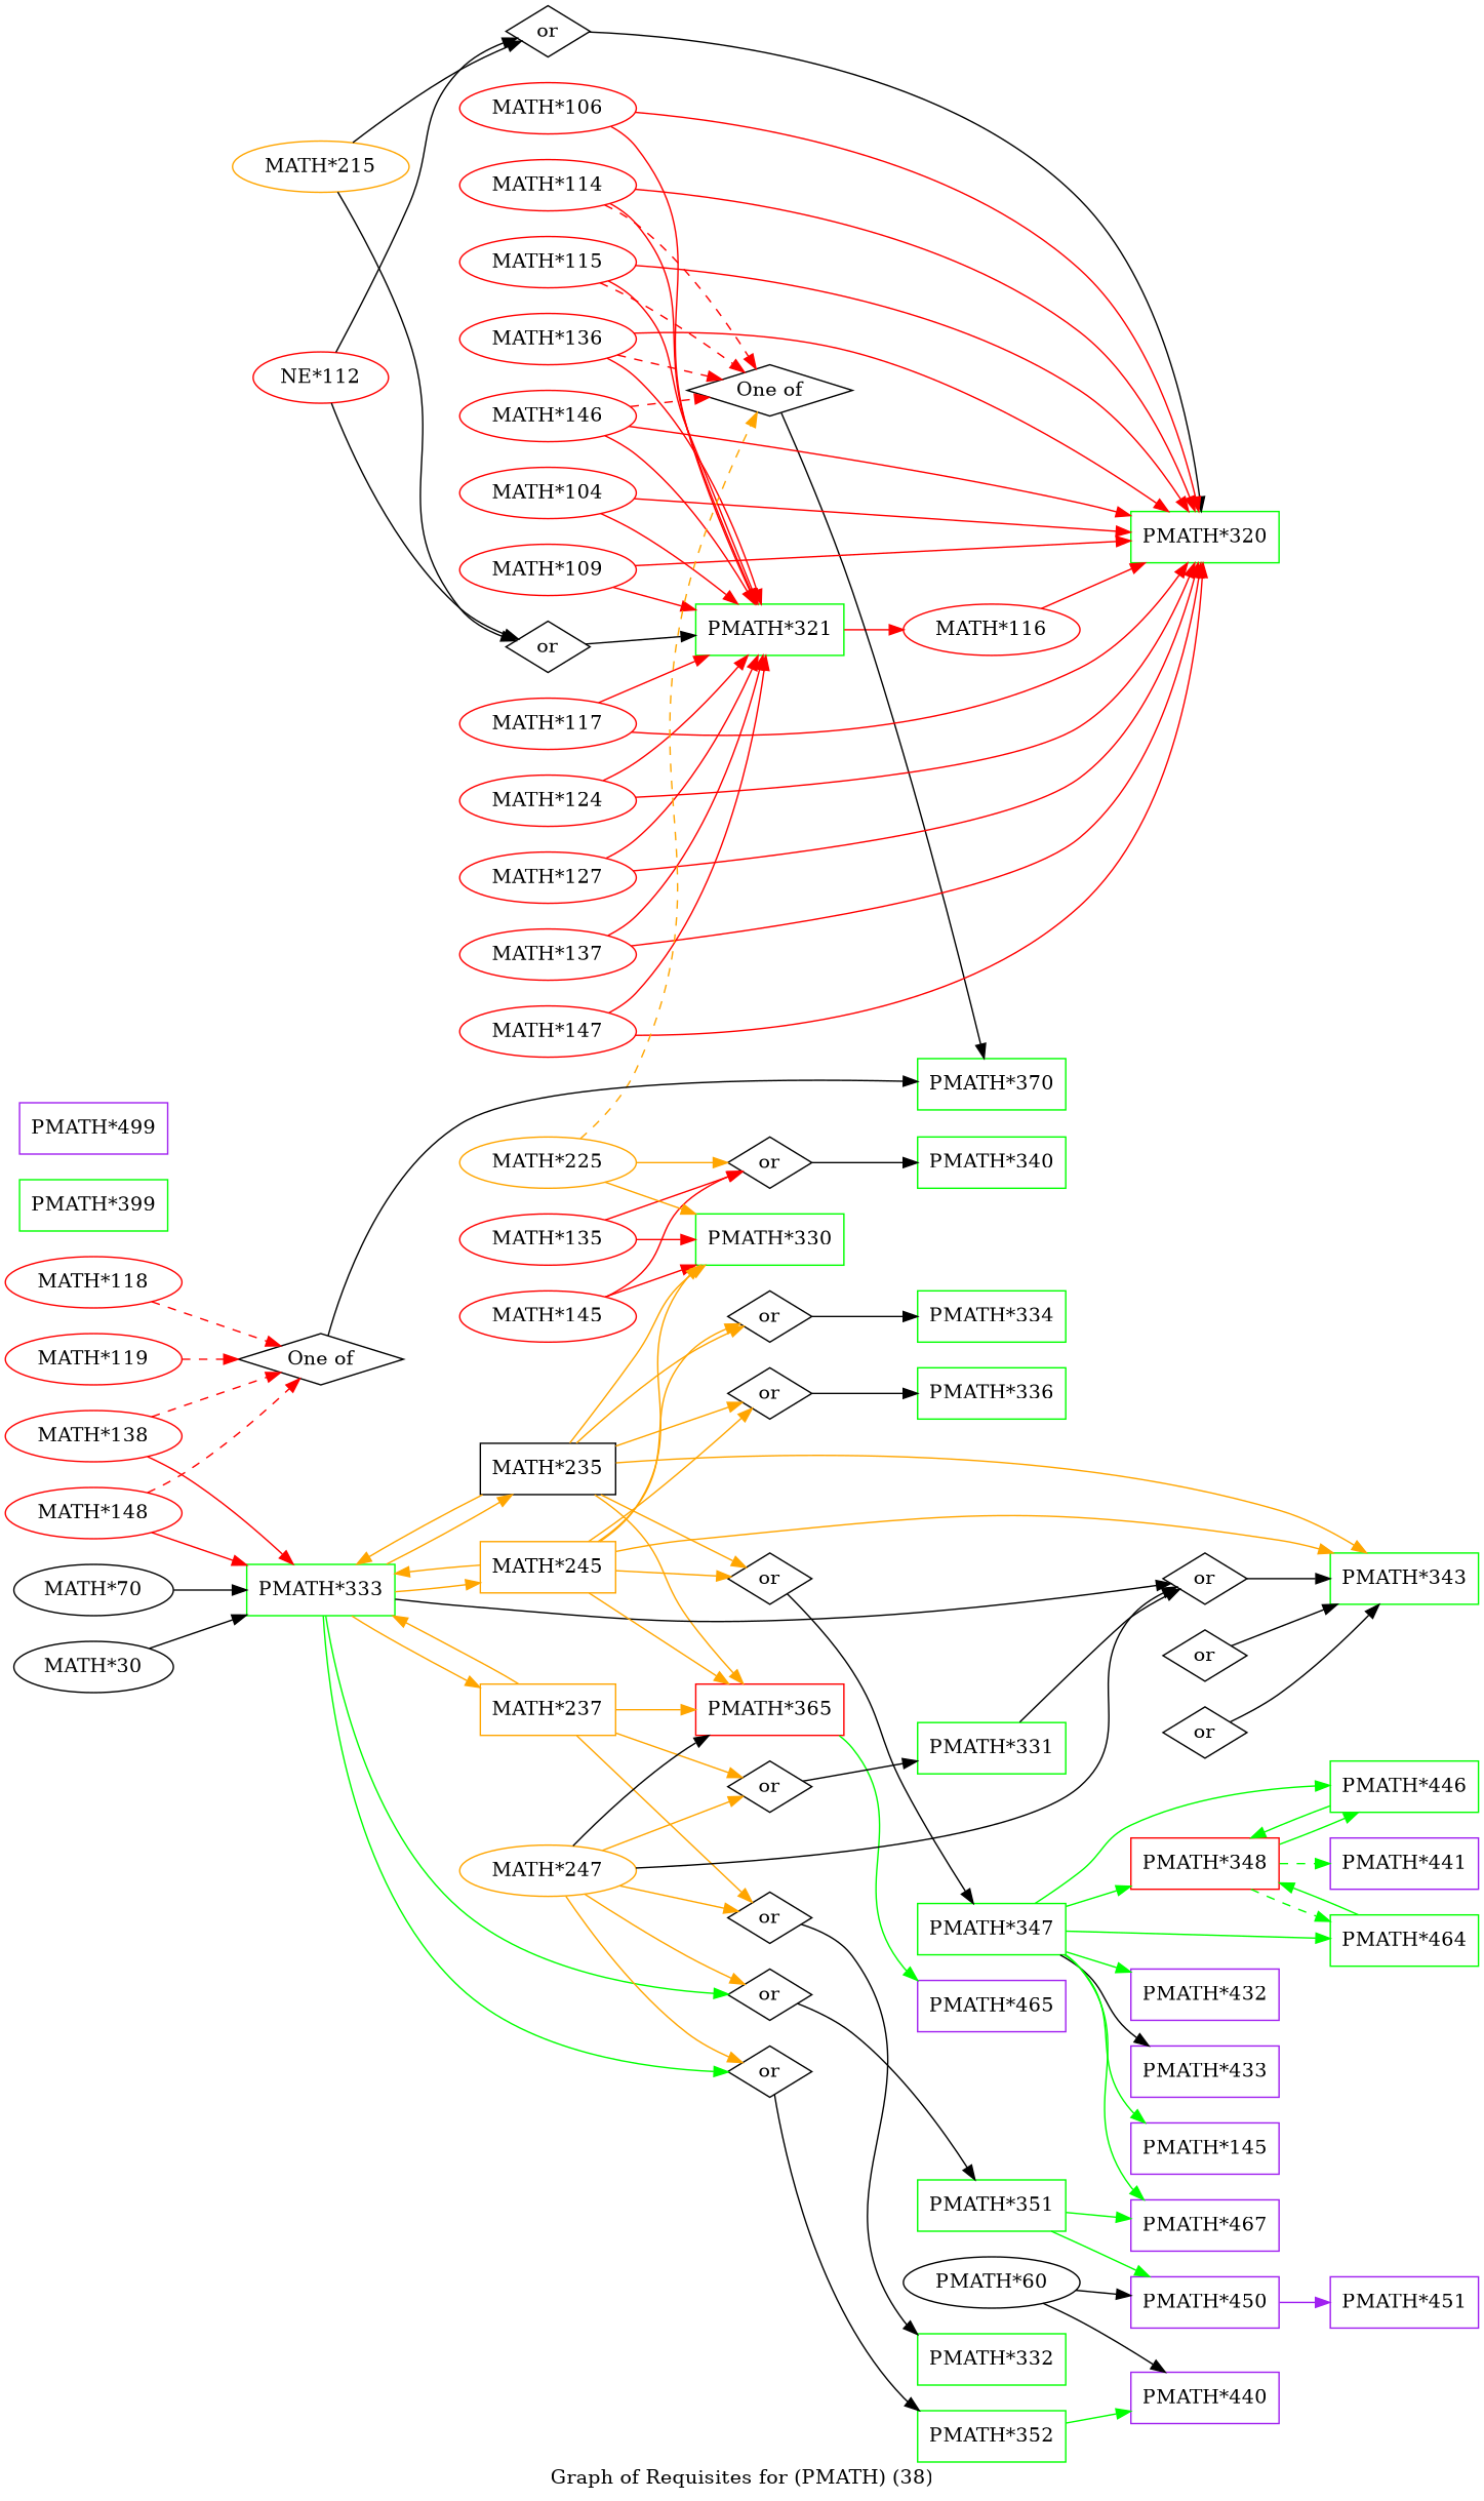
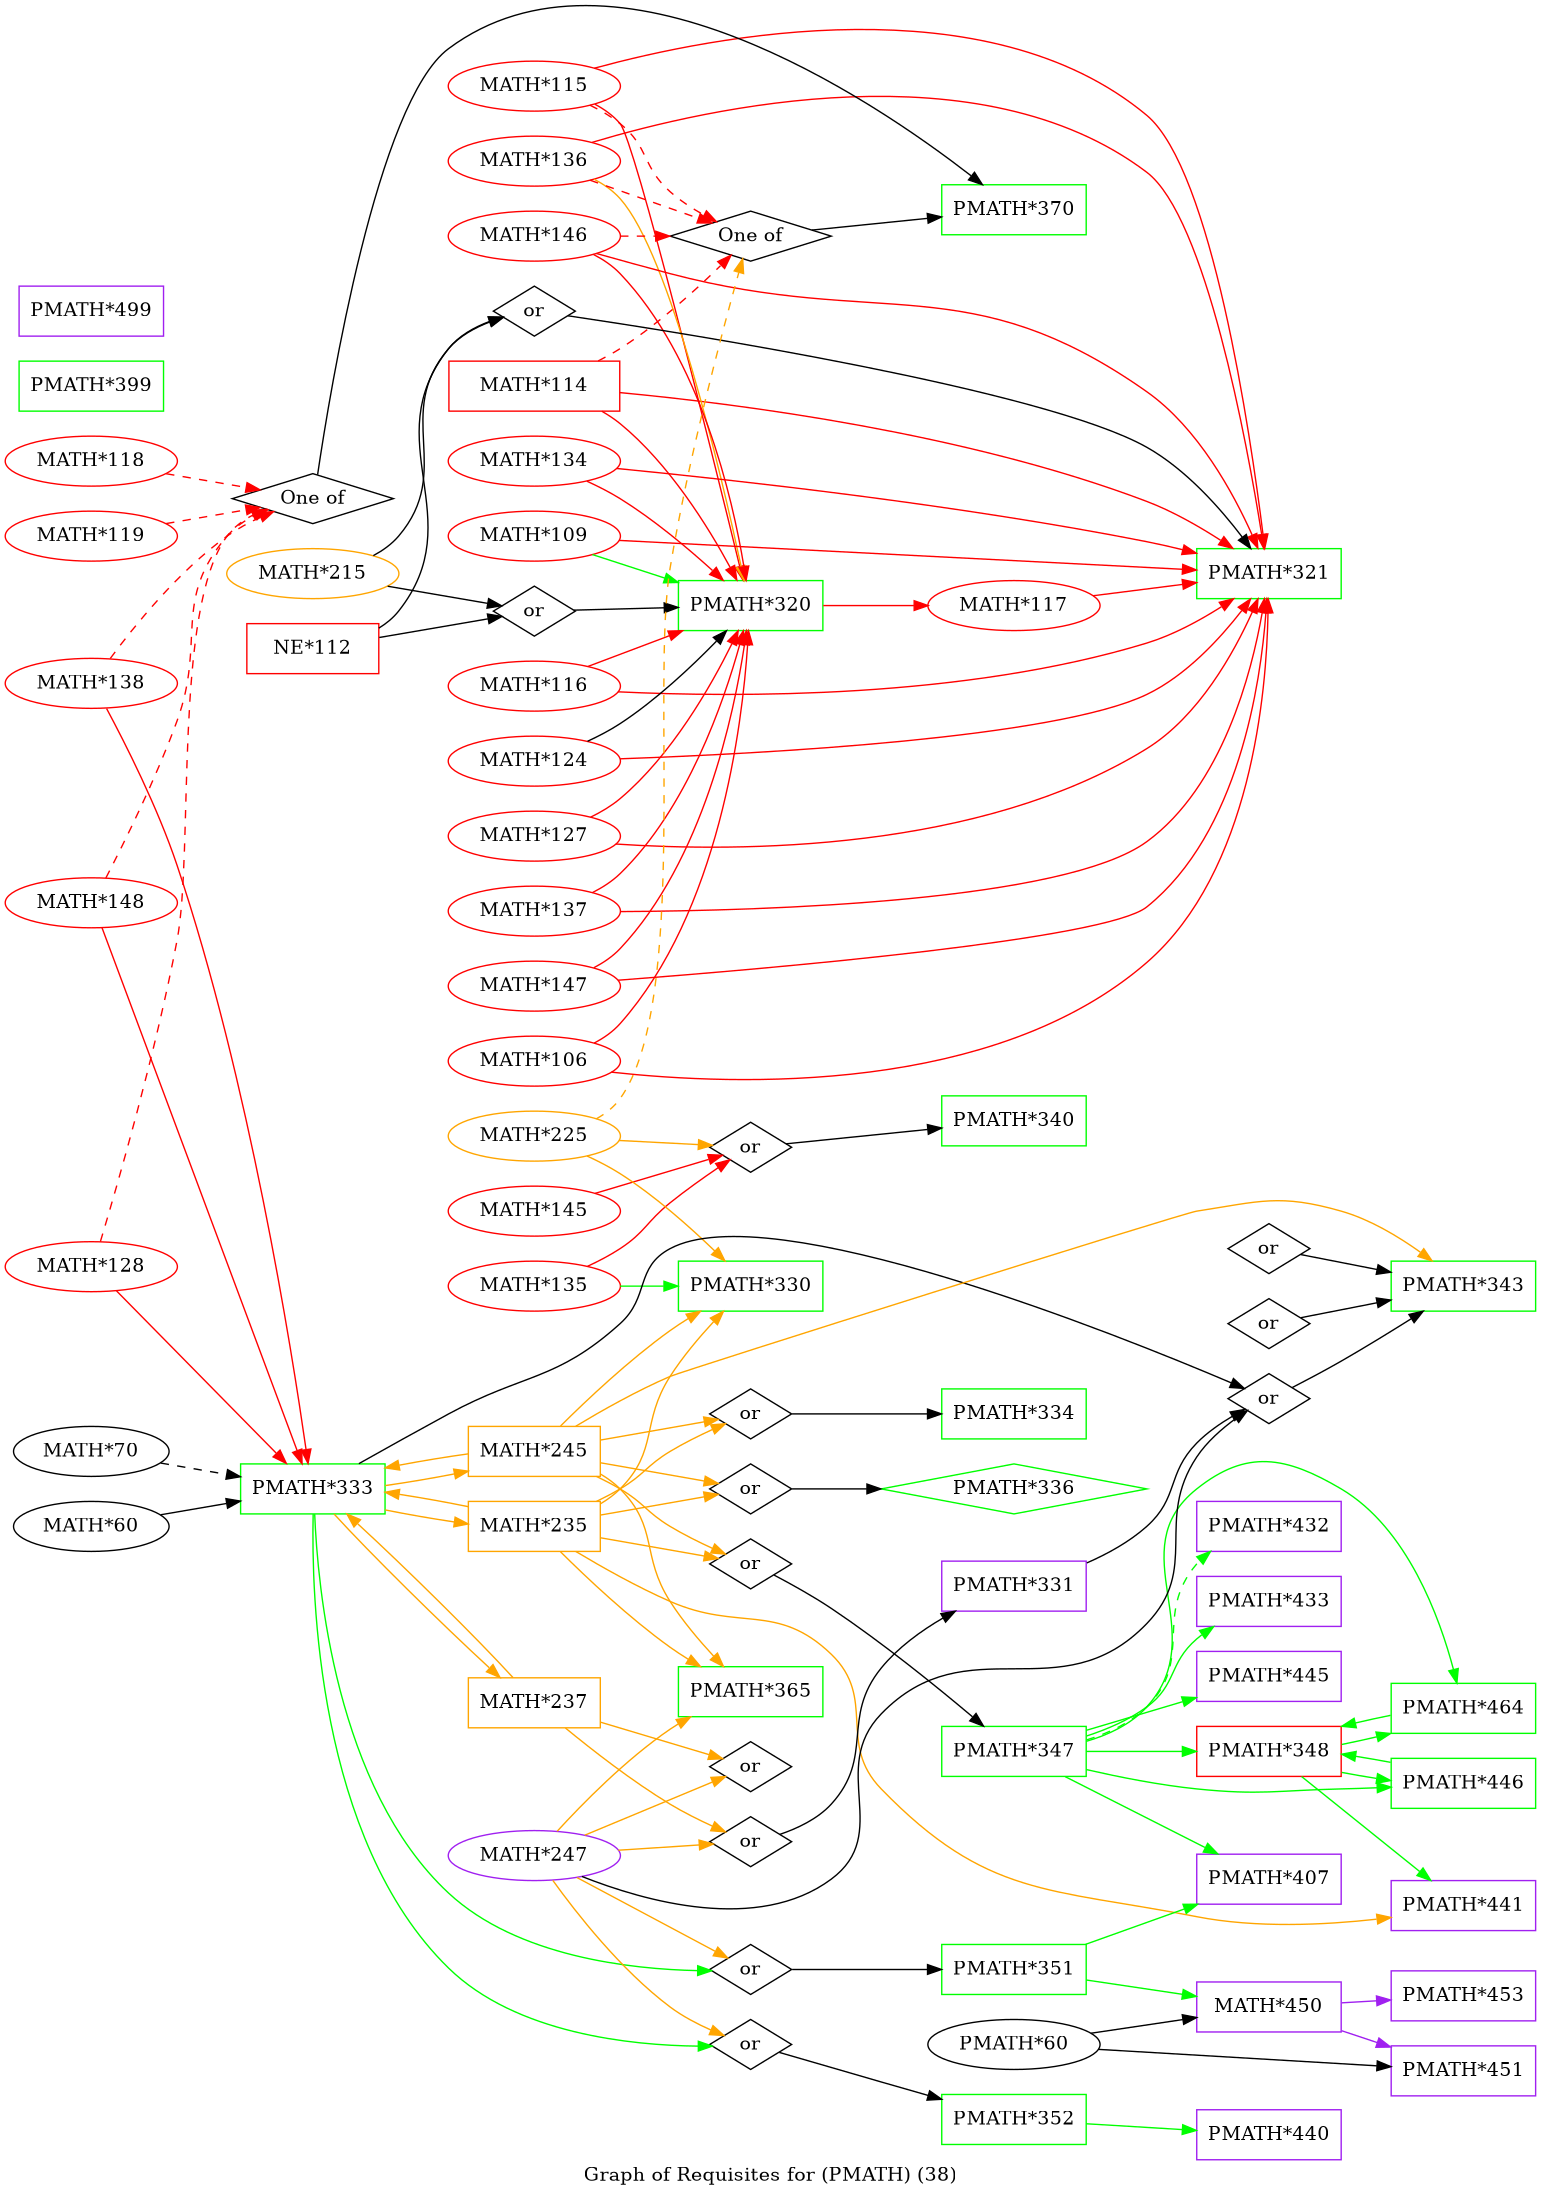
  strict digraph {
    label="Graph of Requisites for (PMATH) (38)"
    rankdir=LR
    node [color=red shape=box]
    edge [color=red]
    "PMATH*320" [color=green height=0.5 width=1.4444]
    n2 [height=0.5 label=or shape=diamond width=0.81703 color=""]
    "MATH*106" [height=0.5 width=1.7151 shape=""]
    "PMATH*321" [color=green height=0.5 width=1.4444]
-   "MATH*114" [height=0.5 width=1.7151 shape=""]
+   "MATH*114" [height=0.5 width=1.7151]
    n6 [height=0.5 label="One of" shape=diamond width=1.6085 color=""]
    "PMATH*370" [color=green height=0.5 width=1.4444]
    "MATH*115" [height=0.5 width=1.7151 shape=""]
    "MATH*136" [height=0.5 width=1.7151 shape=""]
    "MATH*146" [height=0.5 width=1.7151 shape=""]
    "MATH*215" [color=orange height=0.5 width=1.7151 shape=""]
    n12 [height=0.5 label=or shape=diamond width=0.81703 color=""]
-   "NE*112" [height=0.5 width=1.3179 shape=""]
-   "MATH*104" [height=0.5 width=1.7151 shape=""]
+   "NE*112" [height=0.5 width=1.3179]
+   "MATH*104" [height=0.5 width=1.7151 label="MATH*134" shape=""]
    "MATH*109" [height=0.5 width=1.7151 shape=""]
    "MATH*116" [height=0.5 width=1.7151 shape=""]
    "MATH*117" [height=0.5 width=1.7151 shape=""]
    "MATH*124" [height=0.5 width=1.7151 shape=""]
    "MATH*127" [height=0.5 width=1.7151 shape=""]
    "MATH*137" [height=0.5 width=1.7151 shape=""]
    "MATH*147" [height=0.5 width=1.7151 shape=""]
    "PMATH*330" [color=green height=0.5 width=1.4444]
    "MATH*135" [height=0.5 width=1.7151 shape=""]
    n24 [height=0.5 label=or shape=diamond width=0.81703 color=""]
    "PMATH*340" [color=green height=0.5 width=1.4444]
    "MATH*145" [height=0.5 width=1.7151 shape=""]
    "MATH*225" [color=orange height=0.5 width=1.7151 shape=""]
-   "MATH*235" [color=black height=0.5 width=1.3194]
+   "MATH*235" [color=orange height=0.5 width=1.3194]
    "PMATH*333" [color=green height=0.5 width=1.4444]
    n30 [height=0.5 label=or shape=diamond width=0.81703 color=""]
    n31 [height=0.5 label=or shape=diamond width=0.81703 color=""]
    "PMATH*343" [color=green height=0.5 width=1.4444]
    n33 [height=0.5 label=or shape=diamond width=0.81703 color=""]
-   "PMATH*365" [height=0.5 width=1.4444]
+   "PMATH*365" [color=green height=0.5 width=1.4444]
    "MATH*245" [color=orange height=0.5 width=1.3194]
    n36 [height=0.5 label=or shape=diamond width=0.81703 color=""]
    "MATH*237" [color=orange height=0.5 width=1.3194]
    n38 [height=0.5 label=or shape=diamond width=0.81703 color=""]
    n39 [height=0.5 label=or shape=diamond width=0.81703 color=""]
    "PMATH*334" [color=green height=0.5 width=1.4444]
-   "PMATH*336" [color=green height=0.5 width=1.4444]
+   "PMATH*336" [color=green height=0.5 shape=diamond width=1.4444]
    "PMATH*347" [color=green height=0.5 width=1.4444]
-   "PMATH*465" [color=purple height=0.5 width=1.4444]
    n44 [height=0.5 label=or shape=diamond width=0.81703 color=""]
    n45 [height=0.5 label=or shape=diamond width=0.81703 color=""]
    "PMATH*351" [color=green height=0.5 width=1.4444]
    "PMATH*352" [color=green height=0.5 width=1.4444]
    "PMATH*348" [height=0.5 width=1.4444]
    "PMATH*432" [color=purple height=0.5 width=1.4444]
    "PMATH*433" [color=purple height=0.5 width=1.4444]
-   "PMATH*445" [color=purple height=0.5 width=1.4444 label="PMATH*145"]
+   "PMATH*445" [color=purple height=0.5 width=1.4444]
    "PMATH*446" [color=green height=0.5 width=1.4444]
    "PMATH*464" [color=green height=0.5 width=1.4444]
-   "PMATH*467" [color=purple height=0.5 width=1.4444]
-   "PMATH*331" [color=green height=0.5 width=1.4444]
-   "PMATH*332" [color=green height=0.5 width=1.4444]
-   "PMATH*450" [color=purple height=0.5 width=1.4444]
+   "PMATH*467" [color=purple height=0.5 width=1.4444 label="PMATH*407"]
+   "PMATH*331" [color=purple height=0.5 width=1.4444]
+   "PMATH*450" [color=purple height=0.5 width=1.4444 label="MATH*450"]
    "PMATH*440" [color=purple height=0.5 width=1.4444]
    "PMATH*441" [color=purple height=0.5 width=1.4444]
    "PMATH*451" [color=purple height=0.5 width=1.4444]
-   "MATH*247" [color=orange height=0.5 width=1.7151 shape=""]
+   "PMATH*453" [color=purple height=0.5 width=1.4444]
+   "MATH*247" [color=purple height=0.5 width=1.7151 shape=""]
+   "MATH*128" [height=0.5 width=1.7151 shape=""]
    n64 [height=0.5 label="One of" shape=diamond width=1.6085 color=""]
    "MATH*70" [height=0.5 width=1.5526 color="" shape=""]
    "MATH*138" [height=0.5 width=1.7151 shape=""]
-   "MATH*60" [height=0.5 width=1.5526 label="MATH*30" color="" shape=""]
+   "MATH*60" [height=0.5 width=1.5526 color="" shape=""]
    "MATH*148" [height=0.5 width=1.7151 shape=""]
    n69 [height=0.5 label=or shape=diamond width=0.81703 color=""]
    n70 [height=0.5 label=or shape=diamond width=0.81703 color=""]
    "MATH*118" [height=0.5 width=1.7151 shape=""]
    "MATH*119" [height=0.5 width=1.7151 shape=""]
    "PMATH*399" [color=green height=0.5 width=1.4444]
    "PMATH*60" [height=0.5 width=1.7151 color="" shape=""]
    "PMATH*499" [color=purple height=0.5 width=1.4444]
    n2 -> "PMATH*320" [color=""]
    "MATH*106" -> "PMATH*320"
    "MATH*106" -> "PMATH*321"
    "MATH*114" -> "PMATH*320"
    "MATH*114" -> "PMATH*321"
    "MATH*114" -> n6 [style=dashed]
    n6 -> "PMATH*370" [color=""]
    "MATH*115" -> "PMATH*320"
    "MATH*115" -> "PMATH*321"
    "MATH*115" -> n6 [style=dashed]
-   "MATH*136" -> "PMATH*320"
+   "MATH*136" -> "PMATH*320" [color=orange]
    "MATH*136" -> "PMATH*321"
    "MATH*136" -> n6 [style=dashed]
    "MATH*146" -> "PMATH*320"
    "MATH*146" -> "PMATH*321"
    "MATH*146" -> n6 [style=dashed]
    "MATH*215" -> n2 [color=""]
    "MATH*215" -> n12 [color=""]
    n12 -> "PMATH*321" [color=""]
    "NE*112" -> n2 [color=""]
    "NE*112" -> n12 [color=""]
    "MATH*104" -> "PMATH*320"
    "MATH*104" -> "PMATH*321"
-   "MATH*109" -> "PMATH*320"
+   "MATH*109" -> "PMATH*320" [color=green]
    "MATH*109" -> "PMATH*321"
    "MATH*116" -> "PMATH*320"
-   "PMATH*321" -> "MATH*116"
-   "MATH*117" -> "PMATH*320"
+   "MATH*116" -> "PMATH*321"
+   "PMATH*320" -> "MATH*117"
    "MATH*117" -> "PMATH*321"
-   "MATH*124" -> "PMATH*320"
+   "MATH*124" -> "PMATH*320" [color=black]
    "MATH*124" -> "PMATH*321"
    "MATH*127" -> "PMATH*320"
    "MATH*127" -> "PMATH*321"
    "MATH*137" -> "PMATH*320"
    "MATH*137" -> "PMATH*321"
    "MATH*147" -> "PMATH*320"
    "MATH*147" -> "PMATH*321"
-   "MATH*135" -> "PMATH*330"
+   "MATH*135" -> "PMATH*330" [color=green]
    "MATH*135" -> n24
    n24 -> "PMATH*340" [color=""]
-   "MATH*145" -> "PMATH*330"
    "MATH*145" -> n24
    "MATH*225" -> n6 [color=orange style=dashed]
    "MATH*225" -> "PMATH*330" [color=orange]
    "MATH*225" -> n24 [color=orange]
    "MATH*235" -> "PMATH*330" [color=orange]
    "MATH*235" -> "PMATH*333" [color=orange]
    "MATH*235" -> n30 [color=orange]
    "MATH*235" -> n31 [color=orange]
-   "MATH*235" -> "PMATH*343" [color=orange]
+   "MATH*235" -> "PMATH*441" [color=orange]
    "MATH*235" -> n33 [color=orange]
    "MATH*235" -> "PMATH*365" [color=orange]
    "PMATH*333" -> "MATH*235" [color=orange]
    "PMATH*333" -> "MATH*245" [color=orange]
    "PMATH*333" -> n36 [color=""]
    "PMATH*333" -> "MATH*237" [color=orange]
    "PMATH*333" -> n38 [color=green]
    "PMATH*333" -> n39 [color=green]
    n30 -> "PMATH*334" [color=""]
    n31 -> "PMATH*336" [color=""]
    n33 -> "PMATH*347" [color=""]
-   "PMATH*365" -> "PMATH*465" [color=green]
    "MATH*245" -> "PMATH*330" [color=orange]
    "MATH*245" -> "PMATH*333" [color=orange]
    "MATH*245" -> n30 [color=orange]
    "MATH*245" -> n31 [color=orange]
    "MATH*245" -> "PMATH*343" [color=orange]
    "MATH*245" -> n33 [color=orange]
    "MATH*245" -> "PMATH*365" [color=orange]
    n36 -> "PMATH*343" [color=""]
    "MATH*237" -> "PMATH*333" [color=orange]
-   "MATH*237" -> "PMATH*365" [color=orange]
    "MATH*237" -> n44 [color=orange]
    "MATH*237" -> n45 [color=orange]
    n38 -> "PMATH*351" [color=""]
    n39 -> "PMATH*352" [color=""]
    "PMATH*347" -> "PMATH*348" [color=green]
-   "PMATH*347" -> "PMATH*432" [color=green]
-   "PMATH*347" -> "PMATH*433" [color=black]
+   "PMATH*347" -> "PMATH*432" [color=green style=dashed]
+   "PMATH*347" -> "PMATH*433" [color=green]
    "PMATH*347" -> "PMATH*445" [color=green]
    "PMATH*347" -> "PMATH*446" [color=green]
    "PMATH*347" -> "PMATH*464" [color=green]
    "PMATH*347" -> "PMATH*467" [color=green]
    n44 -> "PMATH*331" [color=""]
-   n45 -> "PMATH*332" [color=""]
    "PMATH*351" -> "PMATH*467" [color=green]
    "PMATH*351" -> "PMATH*450" [color=green]
    "PMATH*352" -> "PMATH*440" [color=green]
    "PMATH*348" -> "PMATH*446" [color=green]
-   "PMATH*348" -> "PMATH*464" [color=green style=dashed]
-   "PMATH*348" -> "PMATH*441" [color=green style=dashed]
+   "PMATH*348" -> "PMATH*464" [color=green]
+   "PMATH*348" -> "PMATH*441" [color=green]
    "PMATH*446" -> "PMATH*348" [color=green]
    "PMATH*464" -> "PMATH*348" [color=green]
    "PMATH*331" -> n36 [color=""]
    "PMATH*450" -> "PMATH*451" [color=purple]
-   "MATH*247" -> "PMATH*365" [color=black]
+   "PMATH*450" -> "PMATH*453" [color=purple]
+   "MATH*247" -> "PMATH*365" [color=orange]
    "MATH*247" -> n36 [color=""]
    "MATH*247" -> n38 [color=orange]
    "MATH*247" -> n39 [color=orange]
    "MATH*247" -> n44 [color=orange]
    "MATH*247" -> n45 [color=orange]
+   "MATH*128" -> "PMATH*333"
+   "MATH*128" -> n64 [style=dashed]
    n64 -> "PMATH*370" [color=""]
-   "MATH*70" -> "PMATH*333" [color=""]
+   "MATH*70" -> "PMATH*333" [style=dashed color=""]
    "MATH*138" -> "PMATH*333"
    "MATH*138" -> n64 [style=dashed]
    "MATH*60" -> "PMATH*333" [color=""]
    "MATH*148" -> "PMATH*333"
    "MATH*148" -> n64 [style=dashed]
    n69 -> "PMATH*343" [color=""]
    n70 -> "PMATH*343" [color=""]
    "MATH*118" -> n64 [style=dashed]
    "MATH*119" -> n64 [style=dashed]
    "PMATH*60" -> "PMATH*450" [color=""]
-   "PMATH*60" -> "PMATH*440" [color=""]
+   "PMATH*60" -> "PMATH*451" [color=""]
  }
